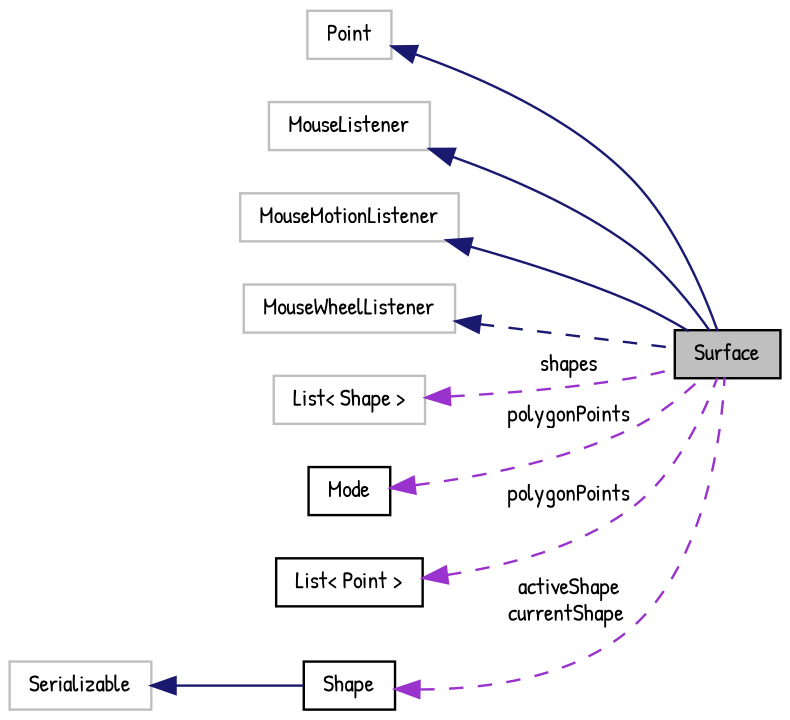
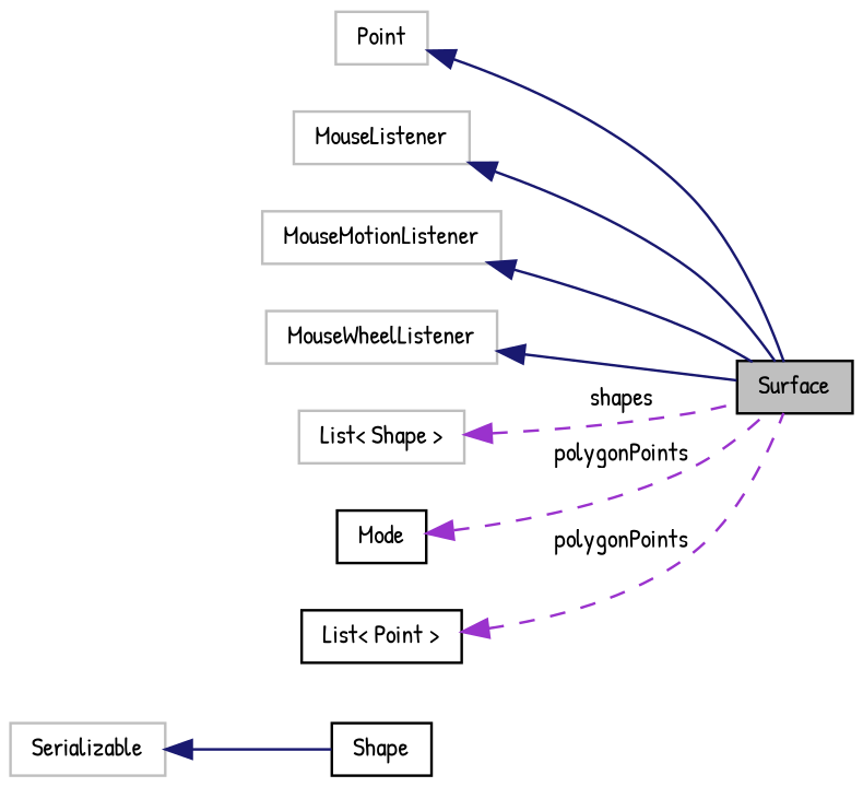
  digraph {
    fontname="Patrick Hand"
    rankdir=LR
    node [color=grey75 fillcolor=white fontname="Patrick Hand" fontsize=10 shape=record style=filled]
    edge [color=midnightblue dir=back fontname="Patrick Hand" fontsize=10 labelfontname=Helvetica labelfontsize=10 style=solid]
    n1 [color=black fillcolor=grey75 fontcolor=black height=0.2 label=Surface width=0.4]
    n2 [height=0.2 label=Point width=0.4]
    n3 [height=0.2 label=MouseListener width=0.4]
    n4 [height=0.2 label=MouseMotionListener width=0.4]
    n5 [height=0.2 label=MouseWheelListener width=0.4]
    n6 [height=0.2 label="List\< Shape \>" width=0.4]
    n7 [color=black height=0.2 label=Mode width=0.4]
    n8 [color=black height=0.2 label="List\< Point \>" width=0.4]
    n9 [color=black height=0.2 label=Shape width=0.4]
    n10 [height=0.2 label=Serializable width=0.4]
    n2 -> n1
    n3 -> n1
    n4 -> n1
-   n5 -> n1 [style=dashed]
+   n5 -> n1
    n6 -> n1 [color=darkorchid3 label=" shapes" style=dashed]
    n7 -> n1 [color=darkorchid3 label=" polygonPoints" style=dashed]
    n8 -> n1 [color=darkorchid3 label=" polygonPoints" style=dashed]
-   n9 -> n1 [color=darkorchid3 label=" activeShape\ncurrentShape" style=dashed]
    n10 -> n9
  }
